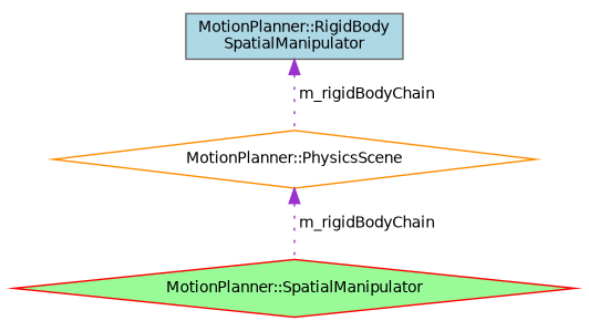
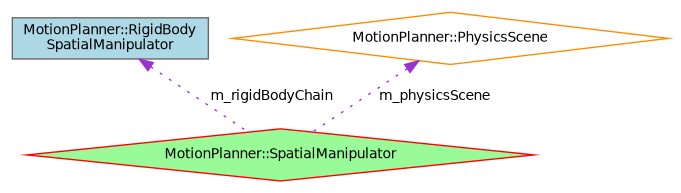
  digraph {
    node [fontname=Helvetica fontsize=10 shape=diamond style=filled]
    edge [color=darkorchid3 dir=back fontname=Helvetica fontsize=10 labelfontname=Helvetica labelfontsize=10 style=dotted]
    n1 [color=red fillcolor=palegreen fontcolor=black height=0.2 label="MotionPlanner::SpatialManipulator" width=0.4]
    n2 [color=gray40 fillcolor=lightblue height=0.2 label="MotionPlanner::RigidBody\lSpatialManipulator" shape=box width=0.4]
    n3 [color=darkorange fillcolor=white height=0.2 label="MotionPlanner::PhysicsScene" width=0.4]
-   n2 -> n3 [label=" m_rigidBodyChain"]
-   n3 -> n1 [label=" m_rigidBodyChain"]
+   n2 -> n1 [label=" m_rigidBodyChain"]
+   n3 -> n1 [label=" m_physicsScene"]
  }
